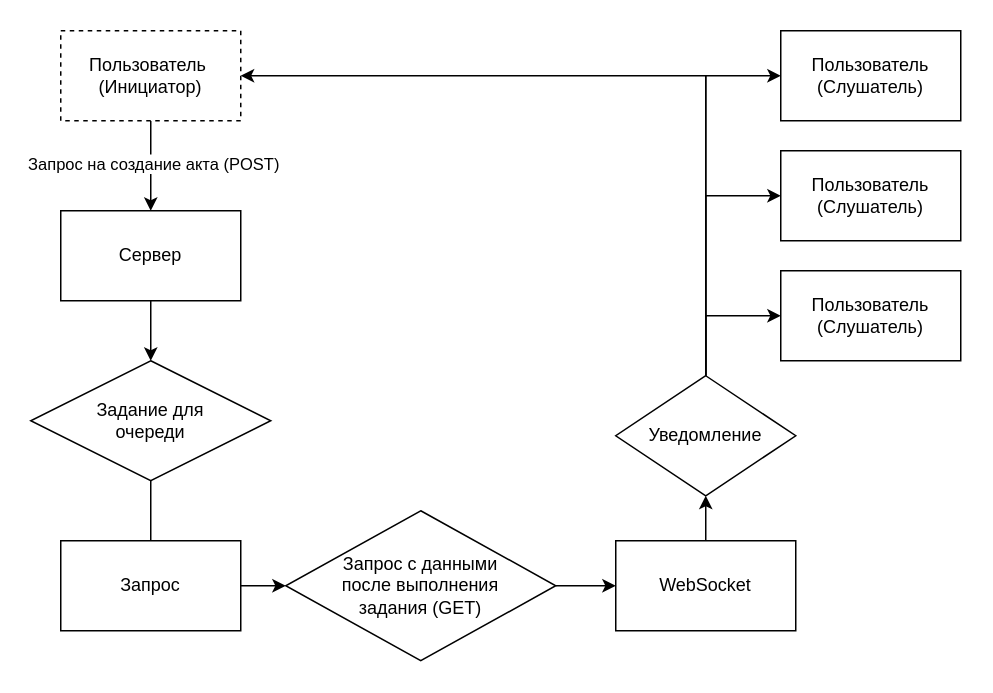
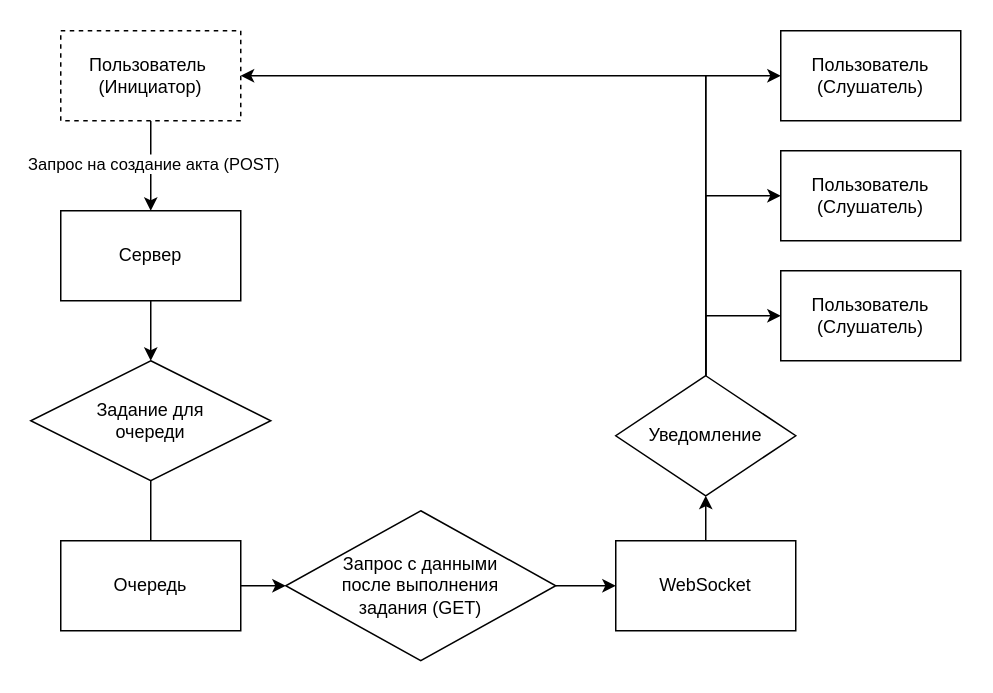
  <mxCell id="0" />
  <mxCell id="1" parent="0" />
  <mxCell id="2" style="edgeStyle=orthogonalEdgeStyle;rounded=0;orthogonalLoop=1;jettySize=auto;html=1;" edge="1" parent="1" source="4" target="9"><mxGeometry relative="1" as="geometry" /></mxCell>
  <mxCell id="3" value="Запрос на создание акта (POST)" style="edgeLabel;html=1;align=center;verticalAlign=middle;resizable=0;points=[];" vertex="1" connectable="0" parent="2"><mxGeometry x="-0.067" y="1" relative="1" as="geometry"><mxPoint as="offset" /></mxGeometry></mxCell>
  <mxCell id="4" value="Пользователь&amp;nbsp;&lt;br&gt;(Инициатор)" style="rounded=0;whiteSpace=wrap;html=1;dashed=1;" vertex="1" parent="1"><mxGeometry x="40" y="20" width="120" height="60" as="geometry" /></mxCell>
  <mxCell id="5" value="Пользователь&lt;br&gt;(Слушатель)" style="rounded=0;whiteSpace=wrap;html=1;" vertex="1" parent="1"><mxGeometry x="520" y="20" width="120" height="60" as="geometry" /></mxCell>
  <mxCell id="6" value="Пользователь&lt;br&gt;(Слушатель)" style="rounded=0;whiteSpace=wrap;html=1;" vertex="1" parent="1"><mxGeometry x="520" y="100" width="120" height="60" as="geometry" /></mxCell>
  <mxCell id="7" value="Пользователь&lt;br&gt;(Слушатель)" style="rounded=0;whiteSpace=wrap;html=1;" vertex="1" parent="1"><mxGeometry x="520" y="180" width="120" height="60" as="geometry" /></mxCell>
  <mxCell id="8" style="edgeStyle=orthogonalEdgeStyle;rounded=0;orthogonalLoop=1;jettySize=auto;html=1;entryX=0.5;entryY=0;entryDx=0;entryDy=0;" edge="1" parent="1" source="9" target="11"><mxGeometry relative="1" as="geometry" /></mxCell>
  <mxCell id="9" value="Сервер" style="rounded=0;whiteSpace=wrap;html=1;" vertex="1" parent="1"><mxGeometry x="40" y="140" width="120" height="60" as="geometry" /></mxCell>
  <mxCell id="10" style="edgeStyle=orthogonalEdgeStyle;rounded=0;orthogonalLoop=1;jettySize=auto;html=1;entryX=0.5;entryY=0;entryDx=0;entryDy=0;endArrow=none;" edge="1" parent="1" source="11" target="13"><mxGeometry relative="1" as="geometry" /></mxCell>
  <mxCell id="11" value="Задание для&lt;br&gt;очереди" style="rhombus;whiteSpace=wrap;html=1;" vertex="1" parent="1"><mxGeometry x="20" y="240" width="160" height="80" as="geometry" /></mxCell>
  <mxCell id="12" style="edgeStyle=orthogonalEdgeStyle;rounded=0;orthogonalLoop=1;jettySize=auto;html=1;exitX=1;exitY=0.5;exitDx=0;exitDy=0;" edge="1" parent="1" source="13" target="17"><mxGeometry relative="1" as="geometry" /></mxCell>
- <mxCell id="13" value="Запрос" style="rounded=0;whiteSpace=wrap;html=1;" vertex="1" parent="1"><mxGeometry x="40" y="360" width="120" height="60" as="geometry" /></mxCell>
+ <mxCell id="13" value="Очередь" style="rounded=0;whiteSpace=wrap;html=1;" vertex="1" parent="1"><mxGeometry x="40" y="360" width="120" height="60" as="geometry" /></mxCell>
  <mxCell id="14" style="edgeStyle=orthogonalEdgeStyle;rounded=0;orthogonalLoop=1;jettySize=auto;html=1;entryX=0.5;entryY=1;entryDx=0;entryDy=0;" edge="1" parent="1" source="15" target="22"><mxGeometry relative="1" as="geometry" /></mxCell>
  <mxCell id="15" value="WebSocket" style="rounded=0;whiteSpace=wrap;html=1;" vertex="1" parent="1"><mxGeometry x="410" y="360" width="120" height="60" as="geometry" /></mxCell>
  <mxCell id="16" style="edgeStyle=orthogonalEdgeStyle;rounded=0;orthogonalLoop=1;jettySize=auto;html=1;entryX=0;entryY=0.5;entryDx=0;entryDy=0;" edge="1" parent="1" source="17" target="15"><mxGeometry relative="1" as="geometry" /></mxCell>
  <mxCell id="17" value="Запрос с данными&lt;br&gt;после выполнения&lt;br&gt;задания (GET)" style="rhombus;whiteSpace=wrap;html=1;" vertex="1" parent="1"><mxGeometry x="190" y="340" width="180" height="100" as="geometry" /></mxCell>
  <mxCell id="18" style="edgeStyle=orthogonalEdgeStyle;rounded=0;orthogonalLoop=1;jettySize=auto;html=1;entryX=0;entryY=0.5;entryDx=0;entryDy=0;" edge="1" parent="1" source="22" target="7"><mxGeometry relative="1" as="geometry" /></mxCell>
  <mxCell id="19" style="edgeStyle=orthogonalEdgeStyle;rounded=0;orthogonalLoop=1;jettySize=auto;html=1;entryX=0;entryY=0.5;entryDx=0;entryDy=0;" edge="1" parent="1" source="22" target="6"><mxGeometry relative="1" as="geometry" /></mxCell>
  <mxCell id="20" style="edgeStyle=orthogonalEdgeStyle;rounded=0;orthogonalLoop=1;jettySize=auto;html=1;entryX=0;entryY=0.5;entryDx=0;entryDy=0;" edge="1" parent="1" source="22" target="5"><mxGeometry relative="1" as="geometry" /></mxCell>
  <mxCell id="21" style="edgeStyle=orthogonalEdgeStyle;rounded=0;orthogonalLoop=1;jettySize=auto;html=1;entryX=1;entryY=0.5;entryDx=0;entryDy=0;" edge="1" parent="1" source="22" target="4"><mxGeometry relative="1" as="geometry"><Array as="points"><mxPoint x="470" y="50" /></Array></mxGeometry></mxCell>
  <mxCell id="22" value="Уведомление" style="rhombus;whiteSpace=wrap;html=1;" vertex="1" parent="1"><mxGeometry x="410" y="250" width="120" height="80" as="geometry" /></mxCell>
